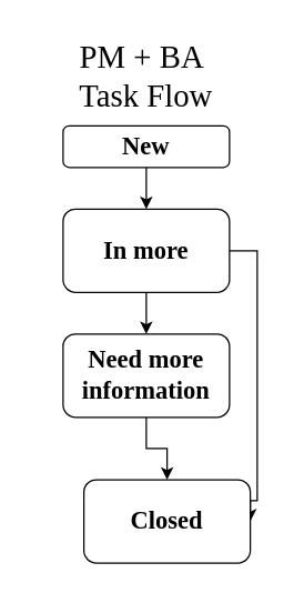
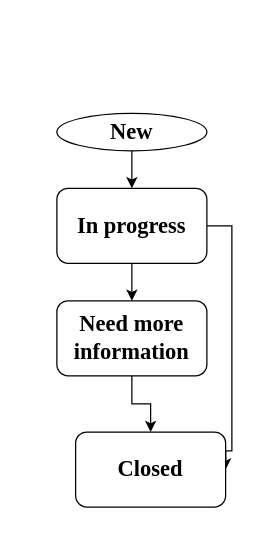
  <mxCell id="0" />
  <mxCell id="1" parent="0" />
  <mxCell id="2" style="edgeStyle=orthogonalEdgeStyle;rounded=0;orthogonalLoop=1;jettySize=auto;html=1;entryX=0.5;entryY=0;entryDx=0;entryDy=0;fontFamily=Comic Sans MS;fontSize=18;" edge="1" parent="1" source="3" target="7"><mxGeometry relative="1" as="geometry" /></mxCell>
- <mxCell id="3" value="&lt;font style=&quot;font-size: 18px&quot; face=&quot;Comic Sans MS&quot;&gt;&lt;b&gt;New&lt;/b&gt;&lt;/font&gt;" style="rounded=1;whiteSpace=wrap;html=1;" vertex="1" parent="1"><mxGeometry x="45" y="90" width="120" height="30" as="geometry" /></mxCell>
- <mxCell id="4" value="&lt;font face=&quot;Comic Sans MS&quot; style=&quot;font-size: 23px&quot;&gt;PM + BA&amp;nbsp;&lt;br&gt;Task Flow&lt;/font&gt;" style="text;html=1;strokeColor=none;fillColor=none;align=center;verticalAlign=middle;whiteSpace=wrap;rounded=0;" vertex="1" parent="1"><mxGeometry x="20" y="20" width="170" height="70" as="geometry" /></mxCell>
+ <mxCell id="3" value="&lt;font style=&quot;font-size: 18px&quot; face=&quot;Comic Sans MS&quot;&gt;&lt;b&gt;New&lt;/b&gt;&lt;/font&gt;" style="ellipse;whiteSpace=wrap;html=1;" vertex="1" parent="1"><mxGeometry x="45" y="90" width="120" height="30" as="geometry" /></mxCell>
  <mxCell id="5" style="edgeStyle=orthogonalEdgeStyle;rounded=0;orthogonalLoop=1;jettySize=auto;html=1;entryX=0.5;entryY=0;entryDx=0;entryDy=0;fontFamily=Comic Sans MS;fontSize=18;" edge="1" parent="1" source="7" target="9"><mxGeometry relative="1" as="geometry" /></mxCell>
  <mxCell id="6" style="edgeStyle=orthogonalEdgeStyle;rounded=0;orthogonalLoop=1;jettySize=auto;html=1;entryX=1;entryY=0.5;entryDx=0;entryDy=0;fontFamily=Comic Sans MS;fontSize=18;" edge="1" parent="1" source="7" target="10"><mxGeometry relative="1" as="geometry"><Array as="points"><mxPoint x="185" y="180" /><mxPoint x="185" y="360" /></Array></mxGeometry></mxCell>
- <mxCell id="7" value="&lt;font style=&quot;font-size: 18px&quot; face=&quot;Comic Sans MS&quot;&gt;In more&lt;/font&gt;" style="rounded=1;whiteSpace=wrap;html=1;fontStyle=1" vertex="1" parent="1"><mxGeometry x="45" y="150" width="120" height="60" as="geometry" /></mxCell>
+ <mxCell id="7" value="&lt;font style=&quot;font-size: 18px&quot; face=&quot;Comic Sans MS&quot;&gt;In progress&lt;/font&gt;" style="rounded=1;whiteSpace=wrap;html=1;fontStyle=1" vertex="1" parent="1"><mxGeometry x="45" y="150" width="120" height="60" as="geometry" /></mxCell>
  <mxCell id="8" value="" style="edgeStyle=orthogonalEdgeStyle;rounded=0;orthogonalLoop=1;jettySize=auto;html=1;fontFamily=Comic Sans MS;fontSize=18;" edge="1" parent="1" source="9" target="10"><mxGeometry relative="1" as="geometry" /></mxCell>
  <mxCell id="9" value="Need more information" style="rounded=1;whiteSpace=wrap;html=1;fontSize=18;fontFamily=Comic Sans MS;fontStyle=1" vertex="1" parent="1"><mxGeometry x="45" y="240" width="120" height="60" as="geometry" /></mxCell>
  <mxCell id="10" value="Closed" style="rounded=1;whiteSpace=wrap;html=1;fontFamily=Comic Sans MS;fontSize=18;fontStyle=1" vertex="1" parent="1"><mxGeometry x="60" y="345" width="120" height="60" as="geometry" /></mxCell>
